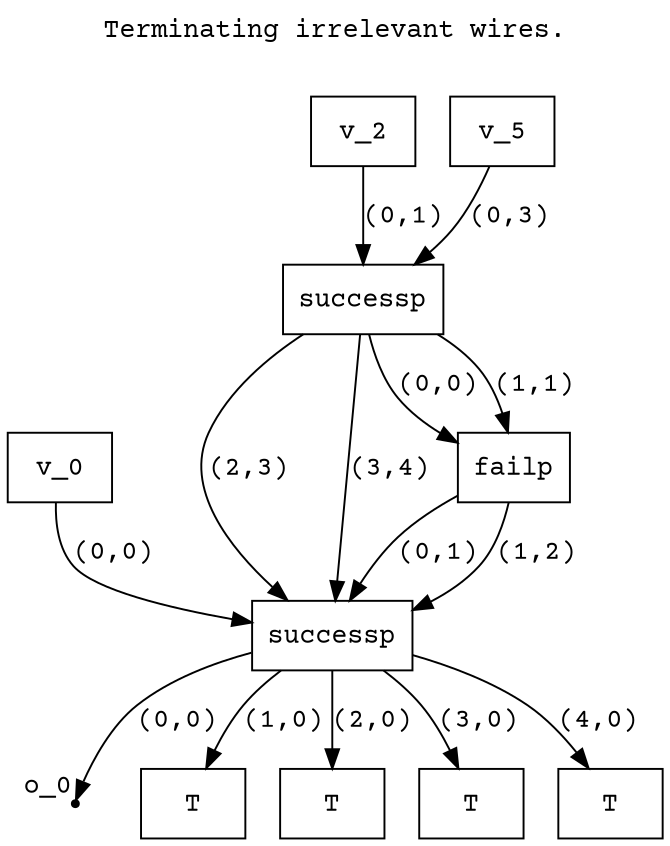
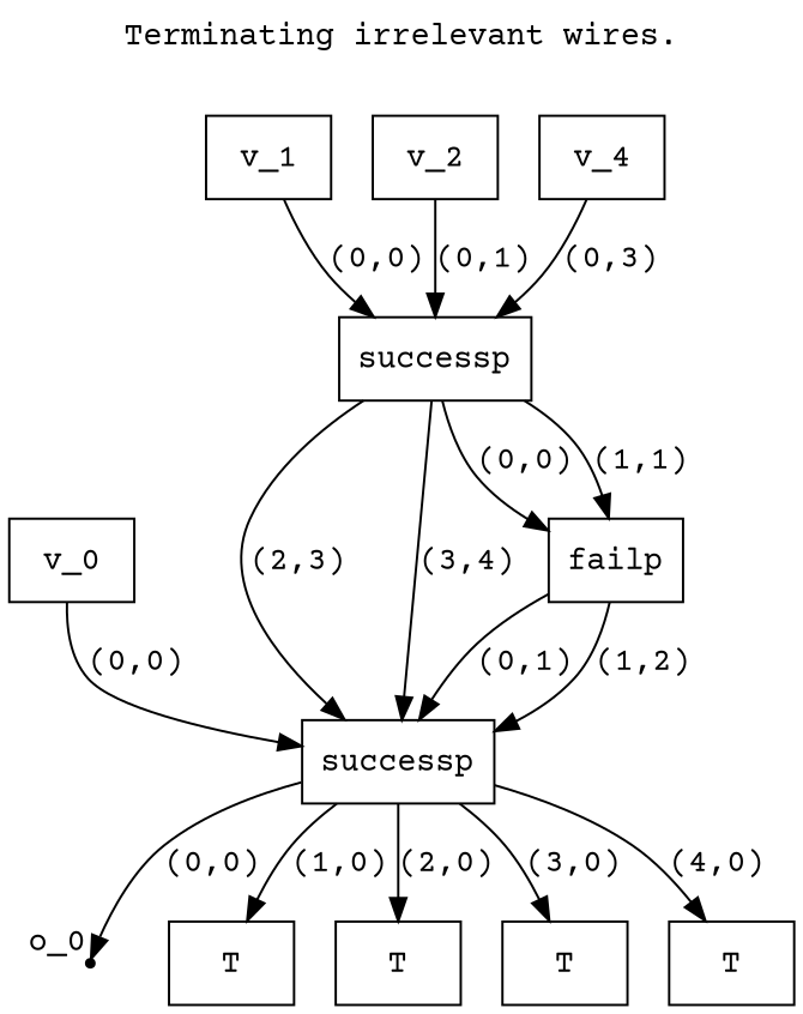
  digraph {
    fontname="Courier Prime"
    label="Terminating irrelevant wires."
    labeljust=c
    labelloc=top
    rankdir=TB
    node [fontname="Courier Prime" shape=box]
    edge [fontname="Courier Prime"]
    12 [shape=point xlabel=o_0]
    n2 [label=v_0]
    n3 [label=successp]
    n4 [label=T]
    n5 [label=T]
    n6 [label=T]
    n7 [label=T]
+   n8 [label=v_1]
    n9 [label=successp]
    n10 [label=failp]
    n11 [label=v_2]
-   n12 [label=v_5]
+   n12 [label=v_4]
    subgraph sub_1 {
      rank=same
    }
    subgraph sub_2 {
      rank=same
      12
    }
    n2 -> n3 [label="(0,0)"]
    n3 -> 12 [label="(0,0)"]
    n3 -> n4 [label="(1,0)"]
    n3 -> n5 [label="(2,0)"]
    n3 -> n6 [label="(3,0)"]
    n3 -> n7 [label="(4,0)"]
+   n8 -> n9 [label="(0,0)"]
    n9 -> n3 [label="(2,3)"]
    n9 -> n3 [label="(3,4)"]
    n9 -> n10 [label="(0,0)"]
    n9 -> n10 [label="(1,1)"]
    n10 -> n3 [label="(0,1)"]
    n10 -> n3 [label="(1,2)"]
    n11 -> n9 [label="(0,1)"]
    n12 -> n9 [label="(0,3)"]
  }
